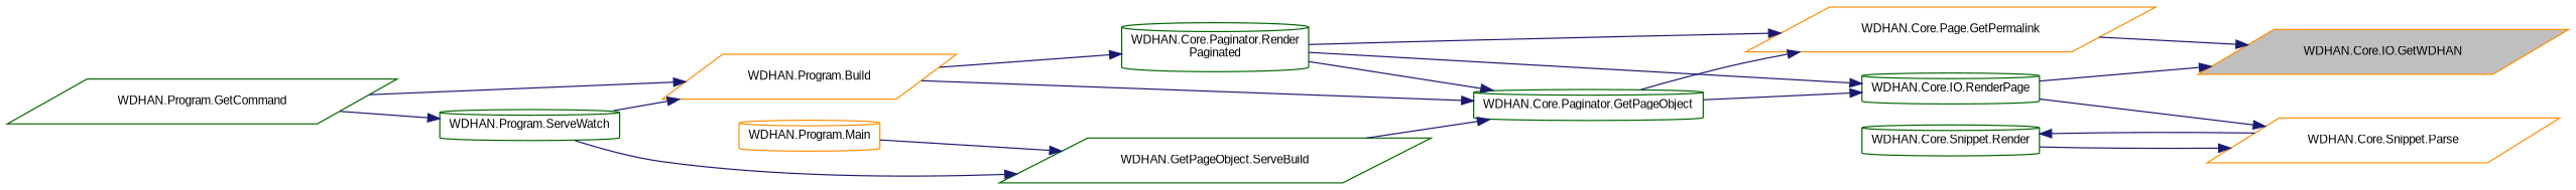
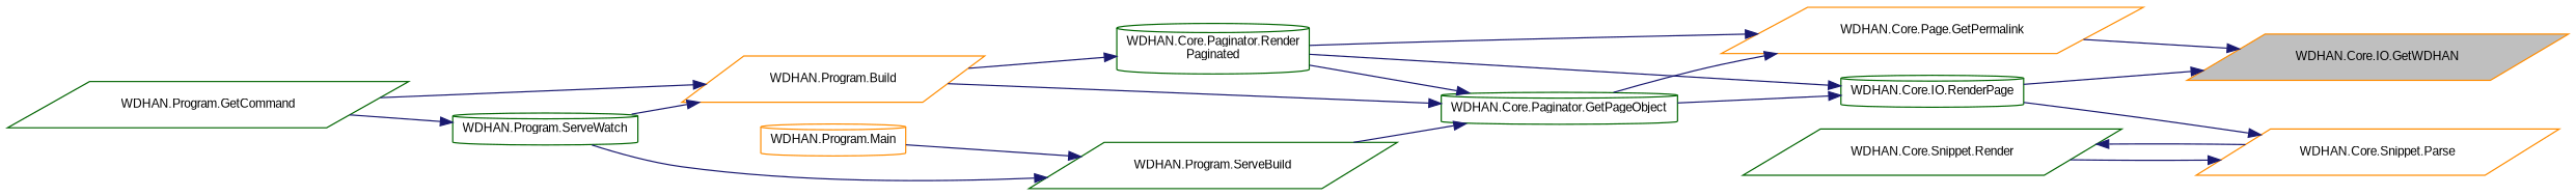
  digraph {
    fontname="Liberation Sans"
    rankdir=RL
    node [color=darkgreen fillcolor=white fontname="Liberation Sans" fontsize=10 shape=parallelogram style=filled]
    edge [color=midnightblue dir=back fontname="Liberation Sans" fontsize=10 labelfontname=Helvetica labelfontsize=10 style=solid]
    n1 [color=darkorange fillcolor=grey75 fontcolor=black height=0.2 label="WDHAN.Core.IO.GetWDHAN" width=0.4]
    n2 [color=darkorange height=0.2 label="WDHAN.Core.Page.GetPermalink" width=0.4]
    n3 [height=0.2 label="WDHAN.Core.IO.RenderPage" shape=cylinder width=0.4]
    n4 [height=0.2 label="WDHAN.Core.Paginator.GetPageObject" shape=cylinder width=0.4]
    n5 [height=0.2 label="WDHAN.Core.Paginator.Render\lPaginated" shape=cylinder width=0.4]
-   n6 [height=0.2 label="WDHAN.Core.Snippet.Render" shape=cylinder width=0.4]
+   n6 [height=0.2 label="WDHAN.Core.Snippet.Render" width=0.4]
    n7 [color=darkorange height=0.2 label="WDHAN.Core.Snippet.Parse" width=0.4]
    n8 [color=darkorange height=0.2 label="WDHAN.Program.Build" width=0.4]
-   n9 [height=0.2 label="WDHAN.GetPageObject.ServeBuild" width=0.4]
+   n9 [height=0.2 label="WDHAN.Program.ServeBuild" width=0.4]
    n10 [height=0.2 label="WDHAN.Program.GetCommand" width=0.4]
    n11 [height=0.2 label="WDHAN.Program.ServeWatch" shape=cylinder width=0.4]
    n12 [color=darkorange height=0.2 label="WDHAN.Program.Main" shape=cylinder width=0.4]
    n1 -> n2
    n1 -> n3
    n2 -> n4
    n2 -> n5
    n3 -> n4
    n3 -> n5
    n4 -> n5
    n4 -> n8
    n4 -> n9
    n5 -> n8
    n6 -> n7
    n7 -> n3
    n7 -> n6
    n8 -> n10
    n8 -> n11
    n9 -> n11
    n9 -> n12
    n11 -> n10
  }
